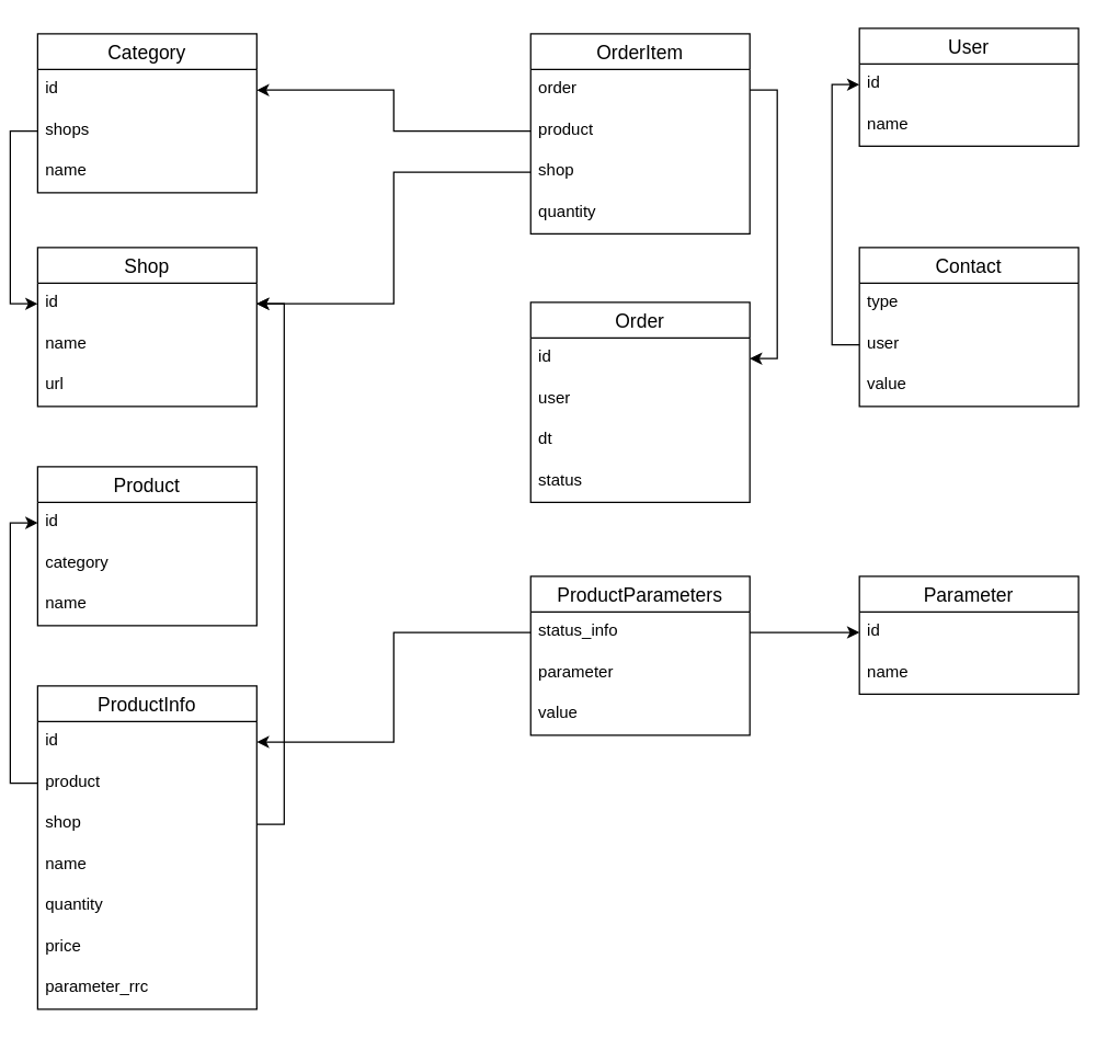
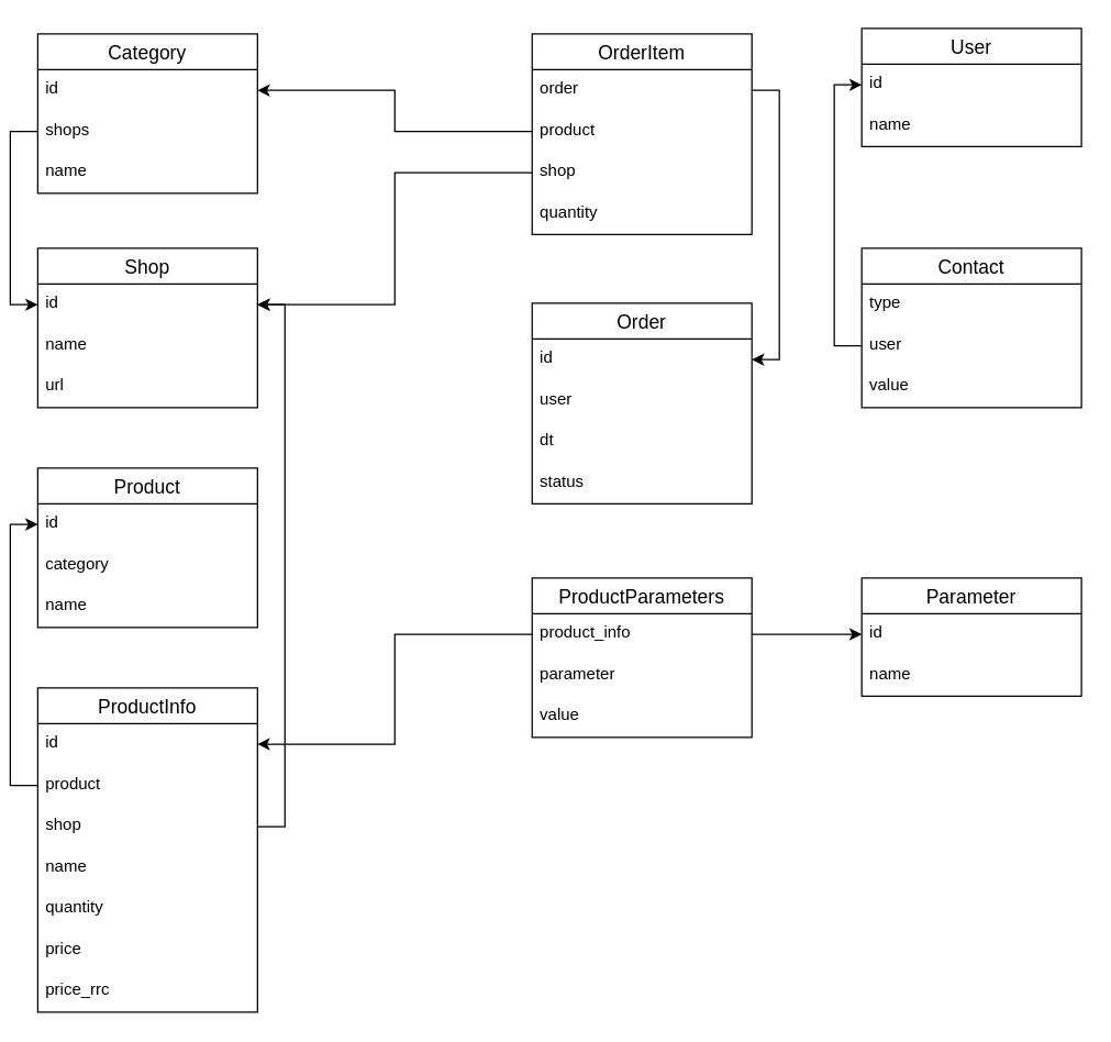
  <mxCell id="0" />
  <mxCell id="1" parent="0" />
  <mxCell id="2" style="edgeStyle=orthogonalEdgeStyle;rounded=0;orthogonalLoop=1;jettySize=auto;html=1;exitX=0;exitY=0.5;exitDx=0;exitDy=0;entryX=0;entryY=0.5;entryDx=0;entryDy=0;" parent="1" edge="1"><mxGeometry relative="1" as="geometry"><Array as="points"><mxPoint x="20" y="181" /><mxPoint x="20" y="61" /></Array><mxPoint x="60" y="61" as="targetPoint" /></mxGeometry></mxCell>
  <mxCell id="3" style="edgeStyle=orthogonalEdgeStyle;rounded=0;orthogonalLoop=1;jettySize=auto;html=1;exitX=0;exitY=0.5;exitDx=0;exitDy=0;entryX=0;entryY=0.5;entryDx=0;entryDy=0;" parent="1" edge="1"><mxGeometry relative="1" as="geometry"><Array as="points"><mxPoint x="20" y="211" /><mxPoint x="20" y="301" /></Array><mxPoint x="60" y="301" as="targetPoint" /></mxGeometry></mxCell>
  <mxCell id="4" value="Shop" style="swimlane;fontStyle=0;childLayout=stackLayout;horizontal=1;startSize=26;horizontalStack=0;resizeParent=1;resizeParentMax=0;resizeLast=0;collapsible=1;marginBottom=0;align=center;fontSize=14;" vertex="1" parent="1"><mxGeometry x="20" y="180" width="160" height="116" as="geometry" /></mxCell>
  <mxCell id="5" value="id" style="text;strokeColor=none;fillColor=none;spacingLeft=4;spacingRight=4;overflow=hidden;rotatable=0;points=[[0,0.5],[1,0.5]];portConstraint=eastwest;fontSize=12;" vertex="1" parent="4"><mxGeometry y="26" width="160" height="30" as="geometry" /></mxCell>
  <mxCell id="6" value="name" style="text;strokeColor=none;fillColor=none;spacingLeft=4;spacingRight=4;overflow=hidden;rotatable=0;points=[[0,0.5],[1,0.5]];portConstraint=eastwest;fontSize=12;" vertex="1" parent="4"><mxGeometry y="56" width="160" height="30" as="geometry" /></mxCell>
  <mxCell id="7" value="url" style="text;strokeColor=none;fillColor=none;spacingLeft=4;spacingRight=4;overflow=hidden;rotatable=0;points=[[0,0.5],[1,0.5]];portConstraint=eastwest;fontSize=12;" vertex="1" parent="4"><mxGeometry y="86" width="160" height="30" as="geometry" /></mxCell>
  <mxCell id="8" value="Category" style="swimlane;fontStyle=0;childLayout=stackLayout;horizontal=1;startSize=26;horizontalStack=0;resizeParent=1;resizeParentMax=0;resizeLast=0;collapsible=1;marginBottom=0;align=center;fontSize=14;" vertex="1" parent="1"><mxGeometry x="20" y="24" width="160" height="116" as="geometry" /></mxCell>
  <mxCell id="9" value="id" style="text;strokeColor=none;fillColor=none;spacingLeft=4;spacingRight=4;overflow=hidden;rotatable=0;points=[[0,0.5],[1,0.5]];portConstraint=eastwest;fontSize=12;" vertex="1" parent="8"><mxGeometry y="26" width="160" height="30" as="geometry" /></mxCell>
  <mxCell id="10" value="shops" style="text;strokeColor=none;fillColor=none;spacingLeft=4;spacingRight=4;overflow=hidden;rotatable=0;points=[[0,0.5],[1,0.5]];portConstraint=eastwest;fontSize=12;" vertex="1" parent="8"><mxGeometry y="56" width="160" height="30" as="geometry" /></mxCell>
  <mxCell id="11" value="name" style="text;strokeColor=none;fillColor=none;spacingLeft=4;spacingRight=4;overflow=hidden;rotatable=0;points=[[0,0.5],[1,0.5]];portConstraint=eastwest;fontSize=12;" vertex="1" parent="8"><mxGeometry y="86" width="160" height="30" as="geometry" /></mxCell>
  <mxCell id="12" style="edgeStyle=orthogonalEdgeStyle;rounded=0;orthogonalLoop=1;jettySize=auto;html=1;exitX=0;exitY=0.5;exitDx=0;exitDy=0;entryX=0;entryY=0.5;entryDx=0;entryDy=0;" edge="1" parent="1" source="10" target="5"><mxGeometry relative="1" as="geometry" /></mxCell>
  <mxCell id="13" value="Product" style="swimlane;fontStyle=0;childLayout=stackLayout;horizontal=1;startSize=26;horizontalStack=0;resizeParent=1;resizeParentMax=0;resizeLast=0;collapsible=1;marginBottom=0;align=center;fontSize=14;" vertex="1" parent="1"><mxGeometry x="20" y="340" width="160" height="116" as="geometry" /></mxCell>
  <mxCell id="14" value="id" style="text;strokeColor=none;fillColor=none;spacingLeft=4;spacingRight=4;overflow=hidden;rotatable=0;points=[[0,0.5],[1,0.5]];portConstraint=eastwest;fontSize=12;" vertex="1" parent="13"><mxGeometry y="26" width="160" height="30" as="geometry" /></mxCell>
  <mxCell id="15" value="category" style="text;strokeColor=none;fillColor=none;spacingLeft=4;spacingRight=4;overflow=hidden;rotatable=0;points=[[0,0.5],[1,0.5]];portConstraint=eastwest;fontSize=12;" vertex="1" parent="13"><mxGeometry y="56" width="160" height="30" as="geometry" /></mxCell>
  <mxCell id="16" value="name" style="text;strokeColor=none;fillColor=none;spacingLeft=4;spacingRight=4;overflow=hidden;rotatable=0;points=[[0,0.5],[1,0.5]];portConstraint=eastwest;fontSize=12;" vertex="1" parent="13"><mxGeometry y="86" width="160" height="30" as="geometry" /></mxCell>
  <mxCell id="17" value="ProductInfo" style="swimlane;fontStyle=0;childLayout=stackLayout;horizontal=1;startSize=26;horizontalStack=0;resizeParent=1;resizeParentMax=0;resizeLast=0;collapsible=1;marginBottom=0;align=center;fontSize=14;" vertex="1" parent="1"><mxGeometry x="20" y="500" width="160" height="236" as="geometry" /></mxCell>
  <mxCell id="18" value="id" style="text;strokeColor=none;fillColor=none;spacingLeft=4;spacingRight=4;overflow=hidden;rotatable=0;points=[[0,0.5],[1,0.5]];portConstraint=eastwest;fontSize=12;" vertex="1" parent="17"><mxGeometry y="26" width="160" height="30" as="geometry" /></mxCell>
  <mxCell id="19" value="product" style="text;strokeColor=none;fillColor=none;spacingLeft=4;spacingRight=4;overflow=hidden;rotatable=0;points=[[0,0.5],[1,0.5]];portConstraint=eastwest;fontSize=12;" vertex="1" parent="17"><mxGeometry y="56" width="160" height="30" as="geometry" /></mxCell>
  <mxCell id="20" value="shop" style="text;strokeColor=none;fillColor=none;spacingLeft=4;spacingRight=4;overflow=hidden;rotatable=0;points=[[0,0.5],[1,0.5]];portConstraint=eastwest;fontSize=12;" vertex="1" parent="17"><mxGeometry y="86" width="160" height="30" as="geometry" /></mxCell>
  <mxCell id="21" value="name" style="text;strokeColor=none;fillColor=none;spacingLeft=4;spacingRight=4;overflow=hidden;rotatable=0;points=[[0,0.5],[1,0.5]];portConstraint=eastwest;fontSize=12;" vertex="1" parent="17"><mxGeometry y="116" width="160" height="30" as="geometry" /></mxCell>
  <mxCell id="22" value="quantity" style="text;strokeColor=none;fillColor=none;spacingLeft=4;spacingRight=4;overflow=hidden;rotatable=0;points=[[0,0.5],[1,0.5]];portConstraint=eastwest;fontSize=12;" vertex="1" parent="17"><mxGeometry y="146" width="160" height="30" as="geometry" /></mxCell>
  <mxCell id="23" value="price" style="text;strokeColor=none;fillColor=none;spacingLeft=4;spacingRight=4;overflow=hidden;rotatable=0;points=[[0,0.5],[1,0.5]];portConstraint=eastwest;fontSize=12;" vertex="1" parent="17"><mxGeometry y="176" width="160" height="30" as="geometry" /></mxCell>
- <mxCell id="24" value="parameter_rrc" style="text;strokeColor=none;fillColor=none;spacingLeft=4;spacingRight=4;overflow=hidden;rotatable=0;points=[[0,0.5],[1,0.5]];portConstraint=eastwest;fontSize=12;" vertex="1" parent="17"><mxGeometry y="206" width="160" height="30" as="geometry" /></mxCell>
+ <mxCell id="24" value="price_rrc" style="text;strokeColor=none;fillColor=none;spacingLeft=4;spacingRight=4;overflow=hidden;rotatable=0;points=[[0,0.5],[1,0.5]];portConstraint=eastwest;fontSize=12;" vertex="1" parent="17"><mxGeometry y="206" width="160" height="30" as="geometry" /></mxCell>
  <mxCell id="25" value="Parameter" style="swimlane;fontStyle=0;childLayout=stackLayout;horizontal=1;startSize=26;horizontalStack=0;resizeParent=1;resizeParentMax=0;resizeLast=0;collapsible=1;marginBottom=0;align=center;fontSize=14;" vertex="1" parent="1"><mxGeometry x="620" y="420" width="160" height="86" as="geometry" /></mxCell>
  <mxCell id="26" value="id" style="text;strokeColor=none;fillColor=none;spacingLeft=4;spacingRight=4;overflow=hidden;rotatable=0;points=[[0,0.5],[1,0.5]];portConstraint=eastwest;fontSize=12;" vertex="1" parent="25"><mxGeometry y="26" width="160" height="30" as="geometry" /></mxCell>
  <mxCell id="27" value="name" style="text;strokeColor=none;fillColor=none;spacingLeft=4;spacingRight=4;overflow=hidden;rotatable=0;points=[[0,0.5],[1,0.5]];portConstraint=eastwest;fontSize=12;" vertex="1" parent="25"><mxGeometry y="56" width="160" height="30" as="geometry" /></mxCell>
  <mxCell id="28" value="ProductParameters" style="swimlane;fontStyle=0;childLayout=stackLayout;horizontal=1;startSize=26;horizontalStack=0;resizeParent=1;resizeParentMax=0;resizeLast=0;collapsible=1;marginBottom=0;align=center;fontSize=14;" vertex="1" parent="1"><mxGeometry x="380" y="420" width="160" height="116" as="geometry" /></mxCell>
- <mxCell id="29" value="status_info" style="text;strokeColor=none;fillColor=none;spacingLeft=4;spacingRight=4;overflow=hidden;rotatable=0;points=[[0,0.5],[1,0.5]];portConstraint=eastwest;fontSize=12;" vertex="1" parent="28"><mxGeometry y="26" width="160" height="30" as="geometry" /></mxCell>
+ <mxCell id="29" value="product_info" style="text;strokeColor=none;fillColor=none;spacingLeft=4;spacingRight=4;overflow=hidden;rotatable=0;points=[[0,0.5],[1,0.5]];portConstraint=eastwest;fontSize=12;" vertex="1" parent="28"><mxGeometry y="26" width="160" height="30" as="geometry" /></mxCell>
  <mxCell id="30" value="parameter" style="text;strokeColor=none;fillColor=none;spacingLeft=4;spacingRight=4;overflow=hidden;rotatable=0;points=[[0,0.5],[1,0.5]];portConstraint=eastwest;fontSize=12;" vertex="1" parent="28"><mxGeometry y="56" width="160" height="30" as="geometry" /></mxCell>
  <mxCell id="31" value="value" style="text;strokeColor=none;fillColor=none;spacingLeft=4;spacingRight=4;overflow=hidden;rotatable=0;points=[[0,0.5],[1,0.5]];portConstraint=eastwest;fontSize=12;" vertex="1" parent="28"><mxGeometry y="86" width="160" height="30" as="geometry" /></mxCell>
  <mxCell id="32" value="Order" style="swimlane;fontStyle=0;childLayout=stackLayout;horizontal=1;startSize=26;horizontalStack=0;resizeParent=1;resizeParentMax=0;resizeLast=0;collapsible=1;marginBottom=0;align=center;fontSize=14;" vertex="1" parent="1"><mxGeometry x="380" y="220" width="160" height="146" as="geometry" /></mxCell>
  <mxCell id="33" value="id&#10;" style="text;strokeColor=none;fillColor=none;spacingLeft=4;spacingRight=4;overflow=hidden;rotatable=0;points=[[0,0.5],[1,0.5]];portConstraint=eastwest;fontSize=12;" vertex="1" parent="32"><mxGeometry y="26" width="160" height="30" as="geometry" /></mxCell>
  <mxCell id="34" value="user" style="text;strokeColor=none;fillColor=none;spacingLeft=4;spacingRight=4;overflow=hidden;rotatable=0;points=[[0,0.5],[1,0.5]];portConstraint=eastwest;fontSize=12;" vertex="1" parent="32"><mxGeometry y="56" width="160" height="30" as="geometry" /></mxCell>
  <mxCell id="35" value="dt" style="text;strokeColor=none;fillColor=none;spacingLeft=4;spacingRight=4;overflow=hidden;rotatable=0;points=[[0,0.5],[1,0.5]];portConstraint=eastwest;fontSize=12;" vertex="1" parent="32"><mxGeometry y="86" width="160" height="30" as="geometry" /></mxCell>
  <mxCell id="36" value="status" style="text;strokeColor=none;fillColor=none;spacingLeft=4;spacingRight=4;overflow=hidden;rotatable=0;points=[[0,0.5],[1,0.5]];portConstraint=eastwest;fontSize=12;" vertex="1" parent="32"><mxGeometry y="116" width="160" height="30" as="geometry" /></mxCell>
  <mxCell id="37" value="OrderItem" style="swimlane;fontStyle=0;childLayout=stackLayout;horizontal=1;startSize=26;horizontalStack=0;resizeParent=1;resizeParentMax=0;resizeLast=0;collapsible=1;marginBottom=0;align=center;fontSize=14;" vertex="1" parent="1"><mxGeometry x="380" y="24" width="160" height="146" as="geometry" /></mxCell>
  <mxCell id="38" value="order" style="text;strokeColor=none;fillColor=none;spacingLeft=4;spacingRight=4;overflow=hidden;rotatable=0;points=[[0,0.5],[1,0.5]];portConstraint=eastwest;fontSize=12;" vertex="1" parent="37"><mxGeometry y="26" width="160" height="30" as="geometry" /></mxCell>
  <mxCell id="39" value="product" style="text;strokeColor=none;fillColor=none;spacingLeft=4;spacingRight=4;overflow=hidden;rotatable=0;points=[[0,0.5],[1,0.5]];portConstraint=eastwest;fontSize=12;" vertex="1" parent="37"><mxGeometry y="56" width="160" height="30" as="geometry" /></mxCell>
  <mxCell id="40" value="shop" style="text;strokeColor=none;fillColor=none;spacingLeft=4;spacingRight=4;overflow=hidden;rotatable=0;points=[[0,0.5],[1,0.5]];portConstraint=eastwest;fontSize=12;" vertex="1" parent="37"><mxGeometry y="86" width="160" height="30" as="geometry" /></mxCell>
  <mxCell id="41" value="quantity" style="text;strokeColor=none;fillColor=none;spacingLeft=4;spacingRight=4;overflow=hidden;rotatable=0;points=[[0,0.5],[1,0.5]];portConstraint=eastwest;fontSize=12;" vertex="1" parent="37"><mxGeometry y="116" width="160" height="30" as="geometry" /></mxCell>
  <mxCell id="42" value="Contact" style="swimlane;fontStyle=0;childLayout=stackLayout;horizontal=1;startSize=26;horizontalStack=0;resizeParent=1;resizeParentMax=0;resizeLast=0;collapsible=1;marginBottom=0;align=center;fontSize=14;" vertex="1" parent="1"><mxGeometry x="620" y="180" width="160" height="116" as="geometry" /></mxCell>
  <mxCell id="43" value="type" style="text;strokeColor=none;fillColor=none;spacingLeft=4;spacingRight=4;overflow=hidden;rotatable=0;points=[[0,0.5],[1,0.5]];portConstraint=eastwest;fontSize=12;" vertex="1" parent="42"><mxGeometry y="26" width="160" height="30" as="geometry" /></mxCell>
  <mxCell id="44" value="user" style="text;strokeColor=none;fillColor=none;spacingLeft=4;spacingRight=4;overflow=hidden;rotatable=0;points=[[0,0.5],[1,0.5]];portConstraint=eastwest;fontSize=12;" vertex="1" parent="42"><mxGeometry y="56" width="160" height="30" as="geometry" /></mxCell>
  <mxCell id="45" value="value" style="text;strokeColor=none;fillColor=none;spacingLeft=4;spacingRight=4;overflow=hidden;rotatable=0;points=[[0,0.5],[1,0.5]];portConstraint=eastwest;fontSize=12;" vertex="1" parent="42"><mxGeometry y="86" width="160" height="30" as="geometry" /></mxCell>
  <mxCell id="46" value="User" style="swimlane;fontStyle=0;childLayout=stackLayout;horizontal=1;startSize=26;horizontalStack=0;resizeParent=1;resizeParentMax=0;resizeLast=0;collapsible=1;marginBottom=0;align=center;fontSize=14;" vertex="1" parent="1"><mxGeometry x="620" y="20" width="160" height="86" as="geometry" /></mxCell>
  <mxCell id="47" value="id" style="text;strokeColor=none;fillColor=none;spacingLeft=4;spacingRight=4;overflow=hidden;rotatable=0;points=[[0,0.5],[1,0.5]];portConstraint=eastwest;fontSize=12;" vertex="1" parent="46"><mxGeometry y="26" width="160" height="30" as="geometry" /></mxCell>
  <mxCell id="48" value="name" style="text;strokeColor=none;fillColor=none;spacingLeft=4;spacingRight=4;overflow=hidden;rotatable=0;points=[[0,0.5],[1,0.5]];portConstraint=eastwest;fontSize=12;" vertex="1" parent="46"><mxGeometry y="56" width="160" height="30" as="geometry" /></mxCell>
  <mxCell id="49" style="edgeStyle=orthogonalEdgeStyle;rounded=0;orthogonalLoop=1;jettySize=auto;html=1;exitX=0;exitY=0.5;exitDx=0;exitDy=0;entryX=0;entryY=0.5;entryDx=0;entryDy=0;startArrow=none;startFill=0;" edge="1" parent="1" source="19" target="14"><mxGeometry relative="1" as="geometry" /></mxCell>
  <mxCell id="50" style="edgeStyle=orthogonalEdgeStyle;rounded=0;orthogonalLoop=1;jettySize=auto;html=1;exitX=1;exitY=0.5;exitDx=0;exitDy=0;entryX=1;entryY=0.5;entryDx=0;entryDy=0;startArrow=none;startFill=0;" edge="1" parent="1" source="20" target="5"><mxGeometry relative="1" as="geometry" /></mxCell>
  <mxCell id="51" style="edgeStyle=orthogonalEdgeStyle;rounded=0;orthogonalLoop=1;jettySize=auto;html=1;exitX=0;exitY=0.5;exitDx=0;exitDy=0;entryX=1;entryY=0.5;entryDx=0;entryDy=0;startArrow=none;startFill=0;" edge="1" parent="1" source="29" target="18"><mxGeometry relative="1" as="geometry" /></mxCell>
  <mxCell id="52" style="edgeStyle=orthogonalEdgeStyle;rounded=0;orthogonalLoop=1;jettySize=auto;html=1;exitX=1;exitY=0.5;exitDx=0;exitDy=0;entryX=1;entryY=0.5;entryDx=0;entryDy=0;startArrow=none;startFill=0;" edge="1" parent="1" source="38" target="33"><mxGeometry relative="1" as="geometry" /></mxCell>
  <mxCell id="53" style="edgeStyle=orthogonalEdgeStyle;rounded=0;orthogonalLoop=1;jettySize=auto;html=1;exitX=0;exitY=0.5;exitDx=0;exitDy=0;startArrow=none;startFill=0;" edge="1" parent="1" source="39" target="9"><mxGeometry relative="1" as="geometry" /></mxCell>
  <mxCell id="54" style="edgeStyle=orthogonalEdgeStyle;rounded=0;orthogonalLoop=1;jettySize=auto;html=1;exitX=0;exitY=0.5;exitDx=0;exitDy=0;entryX=1;entryY=0.5;entryDx=0;entryDy=0;startArrow=none;startFill=0;" edge="1" parent="1" source="40" target="5"><mxGeometry relative="1" as="geometry" /></mxCell>
  <mxCell id="55" style="edgeStyle=orthogonalEdgeStyle;rounded=0;orthogonalLoop=1;jettySize=auto;html=1;exitX=0;exitY=0.5;exitDx=0;exitDy=0;entryX=0;entryY=0.5;entryDx=0;entryDy=0;startArrow=none;startFill=0;" edge="1" parent="1" source="44" target="47"><mxGeometry relative="1" as="geometry" /></mxCell>
  <mxCell id="56" style="edgeStyle=orthogonalEdgeStyle;rounded=0;orthogonalLoop=1;jettySize=auto;html=1;exitX=1;exitY=0.5;exitDx=0;exitDy=0;entryX=0;entryY=0.5;entryDx=0;entryDy=0;startArrow=none;startFill=0;" edge="1" parent="1" source="29" target="26"><mxGeometry relative="1" as="geometry" /></mxCell>
